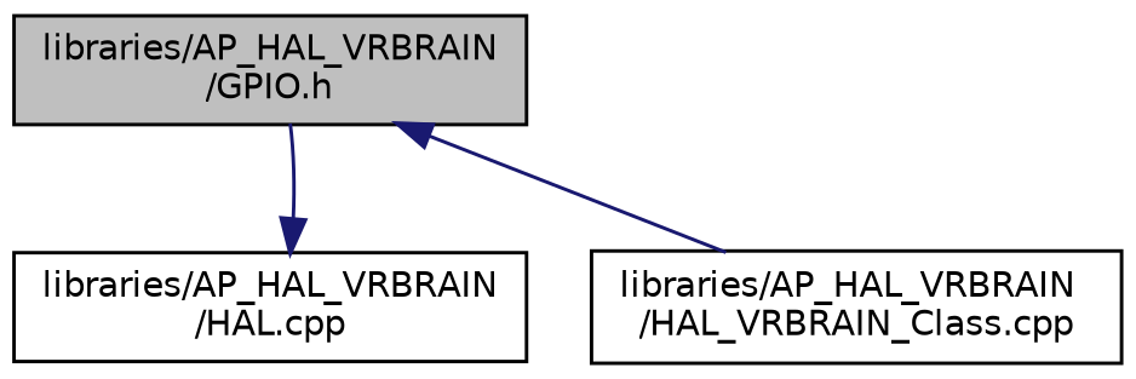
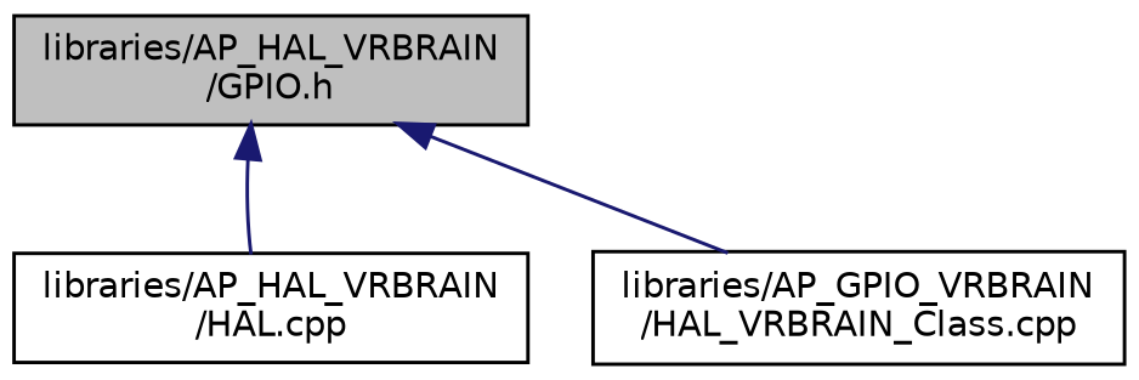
  digraph {
    node [color=black fillcolor=white fontname=Helvetica fontsize=10 shape=record style=filled]
    edge [color=midnightblue dir=back fontname=Helvetica fontsize=10 labelfontname=Helvetica labelfontsize=10 style=solid]
    n1 [fillcolor=grey75 fontcolor=black height=0.2 label="libraries/AP_HAL_VRBRAIN\l/GPIO.h" width=0.4]
    n2 [height=0.2 label="libraries/AP_HAL_VRBRAIN\l/HAL.cpp" width=0.4]
-   n3 [height=0.2 label="libraries/AP_HAL_VRBRAIN\l/HAL_VRBRAIN_Class.cpp" width=0.4]
-   n2 -> n1
+   n3 [height=0.2 label="libraries/AP_GPIO_VRBRAIN\l/HAL_VRBRAIN_Class.cpp" width=0.4]
+   n1 -> n2
    n1 -> n3
  }
